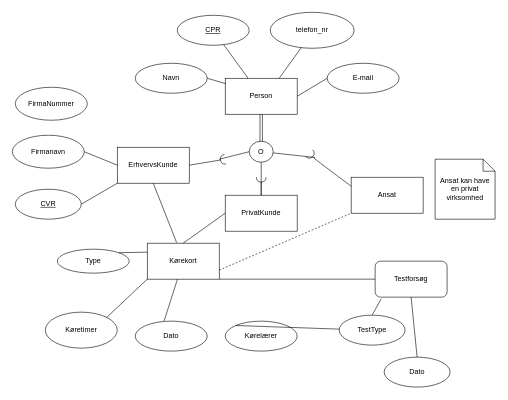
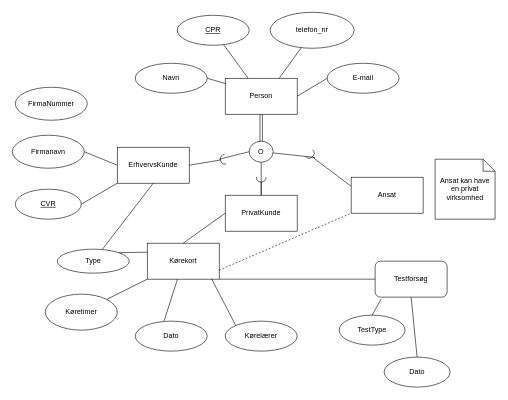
  <mxCell id="0" />
  <mxCell id="1" parent="0" />
  <mxCell id="2" value="Person" style="rounded=0;whiteSpace=wrap;html=1;" vertex="1" parent="1"><mxGeometry x="375" y="130" width="120" height="60" as="geometry" /></mxCell>
  <mxCell id="3" value="Navn" style="ellipse;whiteSpace=wrap;html=1;" vertex="1" parent="1"><mxGeometry x="225" y="105" width="120" height="50" as="geometry" /></mxCell>
  <mxCell id="4" value="&lt;u&gt;CPR&lt;/u&gt;" style="ellipse;whiteSpace=wrap;html=1;" vertex="1" parent="1"><mxGeometry x="295" y="25" width="120" height="50" as="geometry" /></mxCell>
  <mxCell id="5" value="telefon_nr" style="ellipse;whiteSpace=wrap;html=1;" vertex="1" parent="1"><mxGeometry x="450" y="20" width="140" height="60" as="geometry" /></mxCell>
  <mxCell id="6" value="E-mail" style="ellipse;whiteSpace=wrap;html=1;" vertex="1" parent="1"><mxGeometry x="545" y="105" width="120" height="50" as="geometry" /></mxCell>
  <mxCell id="7" value="PrivatKunde" style="rounded=0;whiteSpace=wrap;html=1;" vertex="1" parent="1"><mxGeometry x="375" y="325" width="120" height="60" as="geometry" /></mxCell>
  <mxCell id="8" value="ErhvervsKunde" style="rounded=0;whiteSpace=wrap;html=1;" vertex="1" parent="1"><mxGeometry x="195" y="245" width="120" height="60" as="geometry" /></mxCell>
  <mxCell id="9" value="Ansat" style="rounded=0;whiteSpace=wrap;html=1;" vertex="1" parent="1"><mxGeometry x="585" y="295" width="120" height="60" as="geometry" /></mxCell>
  <mxCell id="10" value="&lt;u&gt;CVR&lt;/u&gt;" style="ellipse;whiteSpace=wrap;html=1;" vertex="1" parent="1"><mxGeometry x="25" y="315" width="110" height="50" as="geometry" /></mxCell>
  <mxCell id="11" value="Firmanavn" style="ellipse;whiteSpace=wrap;html=1;" vertex="1" parent="1"><mxGeometry x="20" y="225" width="120" height="55" as="geometry" /></mxCell>
  <mxCell id="12" value="FirmaNummer" style="ellipse;whiteSpace=wrap;html=1;" vertex="1" parent="1"><mxGeometry x="25" y="145" width="120" height="55" as="geometry" /></mxCell>
  <mxCell id="13" value="Kørekort" style="rounded=0;whiteSpace=wrap;html=1;" vertex="1" parent="1"><mxGeometry x="245" y="405" width="120" height="60" as="geometry" /></mxCell>
  <mxCell id="14" value="Type" style="ellipse;whiteSpace=wrap;html=1;" vertex="1" parent="1"><mxGeometry x="95" y="415" width="120" height="40" as="geometry" /></mxCell>
  <mxCell id="15" value="Dato" style="ellipse;whiteSpace=wrap;html=1;" vertex="1" parent="1"><mxGeometry x="225" y="535" width="120" height="50" as="geometry" /></mxCell>
  <mxCell id="16" value="Kørelærer" style="ellipse;whiteSpace=wrap;html=1;" vertex="1" parent="1"><mxGeometry x="375" y="535" width="120" height="50" as="geometry" /></mxCell>
  <mxCell id="17" value="Testforsøg" style="rounded=1;whiteSpace=wrap;html=1;" vertex="1" parent="1"><mxGeometry x="625" y="435" width="120" height="60" as="geometry" /></mxCell>
  <mxCell id="18" value="TestType" style="ellipse;whiteSpace=wrap;html=1;" vertex="1" parent="1"><mxGeometry x="565" y="525" width="110" height="50" as="geometry" /></mxCell>
  <mxCell id="19" value="Dato" style="ellipse;whiteSpace=wrap;html=1;" vertex="1" parent="1"><mxGeometry x="640" y="595" width="110" height="50" as="geometry" /></mxCell>
- <mxCell id="20" value="Køretimer" style="ellipse;whiteSpace=wrap;html=1;" vertex="1" parent="1"><mxGeometry x="75" y="520" width="120" height="60" as="geometry" /></mxCell>
+ <mxCell id="20" value="Køretimer" style="ellipse;whiteSpace=wrap;html=1;" vertex="1" parent="1"><mxGeometry x="75" y="490" width="120" height="60" as="geometry" /></mxCell>
  <mxCell id="21" value="" style="endArrow=none;html=1;" edge="1" parent="1" source="2" target="4"><mxGeometry width="50" height="50" relative="1" as="geometry"><mxPoint x="375" y="125" as="sourcePoint" /><mxPoint x="425" y="75" as="targetPoint" /></mxGeometry></mxCell>
  <mxCell id="22" value="" style="endArrow=none;html=1;entryX=1;entryY=0.5;entryDx=0;entryDy=0;exitX=0.008;exitY=0.15;exitDx=0;exitDy=0;exitPerimeter=0;" edge="1" parent="1" source="2" target="3"><mxGeometry width="50" height="50" relative="1" as="geometry"><mxPoint x="423.182" y="140" as="sourcePoint" /><mxPoint x="382.4" y="83.926" as="targetPoint" /></mxGeometry></mxCell>
  <mxCell id="23" value="" style="endArrow=none;html=1;entryX=0.371;entryY=0.983;entryDx=0;entryDy=0;entryPerimeter=0;exitX=0.75;exitY=0;exitDx=0;exitDy=0;" edge="1" parent="1" source="2" target="5"><mxGeometry width="50" height="50" relative="1" as="geometry"><mxPoint x="433.182" y="150" as="sourcePoint" /><mxPoint x="392.4" y="93.926" as="targetPoint" /></mxGeometry></mxCell>
  <mxCell id="24" value="" style="endArrow=none;html=1;entryX=0;entryY=0.5;entryDx=0;entryDy=0;exitX=1;exitY=0.5;exitDx=0;exitDy=0;" edge="1" parent="1" source="2" target="6"><mxGeometry width="50" height="50" relative="1" as="geometry"><mxPoint x="443.182" y="160" as="sourcePoint" /><mxPoint x="402.4" y="103.926" as="targetPoint" /></mxGeometry></mxCell>
  <mxCell id="25" value="" style="endArrow=none;html=1;entryX=1;entryY=0.5;entryDx=0;entryDy=0;exitX=0;exitY=0.5;exitDx=0;exitDy=0;" edge="1" parent="1" source="8" target="11"><mxGeometry width="50" height="50" relative="1" as="geometry"><mxPoint x="225.002" y="245" as="sourcePoint" /><mxPoint x="184.22" y="188.926" as="targetPoint" /></mxGeometry></mxCell>
  <mxCell id="26" value="" style="endArrow=none;html=1;entryX=1;entryY=0.5;entryDx=0;entryDy=0;exitX=0;exitY=1;exitDx=0;exitDy=0;" edge="1" parent="1" source="8" target="10"><mxGeometry width="50" height="50" relative="1" as="geometry"><mxPoint x="235.002" y="255" as="sourcePoint" /><mxPoint x="194.22" y="198.926" as="targetPoint" /></mxGeometry></mxCell>
  <mxCell id="27" value="" style="endArrow=none;html=1;exitX=0;exitY=0.25;exitDx=0;exitDy=0;entryX=1;entryY=0;entryDx=0;entryDy=0;" edge="1" parent="1" source="13" target="14"><mxGeometry width="50" height="50" relative="1" as="geometry"><mxPoint x="255" y="370" as="sourcePoint" /><mxPoint x="195" y="395" as="targetPoint" /></mxGeometry></mxCell>
  <mxCell id="28" value="" style="endArrow=none;html=1;entryX=0.4;entryY=0;entryDx=0;entryDy=0;entryPerimeter=0;" edge="1" parent="1" source="13" target="15"><mxGeometry width="50" height="50" relative="1" as="geometry"><mxPoint x="275" y="390" as="sourcePoint" /><mxPoint x="215" y="415" as="targetPoint" /></mxGeometry></mxCell>
- <mxCell id="29" value="" style="endArrow=none;html=1;exitX=0;exitY=0;exitDx=0;exitDy=0;" edge="1" parent="1" source="16" target="18"><mxGeometry width="50" height="50" relative="1" as="geometry"><mxPoint x="285" y="400" as="sourcePoint" /><mxPoint x="225" y="425" as="targetPoint" /></mxGeometry></mxCell>
+ <mxCell id="29" value="" style="endArrow=none;html=1;exitX=0;exitY=0;exitDx=0;exitDy=0;entryX=0.892;entryY=0.983;entryDx=0;entryDy=0;entryPerimeter=0;" edge="1" parent="1" source="16" target="13"><mxGeometry width="50" height="50" relative="1" as="geometry"><mxPoint x="285" y="400" as="sourcePoint" /><mxPoint x="225" y="425" as="targetPoint" /></mxGeometry></mxCell>
  <mxCell id="30" value="" style="endArrow=none;html=1;exitX=0.5;exitY=0;exitDx=0;exitDy=0;entryX=0.083;entryY=1.05;entryDx=0;entryDy=0;entryPerimeter=0;" edge="1" parent="1" source="18" target="17"><mxGeometry width="50" height="50" relative="1" as="geometry"><mxPoint x="465.534" y="525.002" as="sourcePoint" /><mxPoint x="425" y="446.66" as="targetPoint" /></mxGeometry></mxCell>
  <mxCell id="31" value="" style="endArrow=none;html=1;exitX=0.5;exitY=0;exitDx=0;exitDy=0;entryX=0.5;entryY=1;entryDx=0;entryDy=0;" edge="1" parent="1" source="19" target="17"><mxGeometry width="50" height="50" relative="1" as="geometry"><mxPoint x="475.534" y="535.002" as="sourcePoint" /><mxPoint x="435" y="456.66" as="targetPoint" /></mxGeometry></mxCell>
  <mxCell id="32" value="" style="shape=link;html=1;" edge="1" parent="1" source="2"><mxGeometry width="100" relative="1" as="geometry"><mxPoint x="395" y="375" as="sourcePoint" /><mxPoint x="435" y="245" as="targetPoint" /></mxGeometry></mxCell>
  <mxCell id="33" value="O" style="ellipse;whiteSpace=wrap;html=1;" vertex="1" parent="1"><mxGeometry x="415" y="235" width="40" height="35" as="geometry" /></mxCell>
  <mxCell id="34" value="" style="endArrow=none;html=1;" edge="1" parent="1" source="33"><mxGeometry width="50" height="50" relative="1" as="geometry"><mxPoint x="465" y="262.08" as="sourcePoint" /><mxPoint x="525" y="262.08" as="targetPoint" /></mxGeometry></mxCell>
  <mxCell id="35" value="" style="endArrow=none;html=1;entryX=0.5;entryY=1;entryDx=0;entryDy=0;exitX=0.5;exitY=0;exitDx=0;exitDy=0;" edge="1" parent="1" source="7" target="33"><mxGeometry width="50" height="50" relative="1" as="geometry"><mxPoint x="355" y="305" as="sourcePoint" /><mxPoint x="405" y="255" as="targetPoint" /></mxGeometry></mxCell>
  <mxCell id="36" value="" style="endArrow=halfCircle;html=1;exitX=0;exitY=0.25;exitDx=0;exitDy=0;endFill=0;" edge="1" parent="1" source="9"><mxGeometry width="50" height="50" relative="1" as="geometry"><mxPoint x="365" y="315" as="sourcePoint" /><mxPoint x="515" y="255" as="targetPoint" /><Array as="points"><mxPoint x="525" y="265" /></Array></mxGeometry></mxCell>
  <mxCell id="37" value="" style="endArrow=halfCircle;html=1;exitX=1;exitY=0.5;exitDx=0;exitDy=0;endFill=0;" edge="1" parent="1" source="8"><mxGeometry width="50" height="50" relative="1" as="geometry"><mxPoint x="415" y="252" as="sourcePoint" /><mxPoint x="375" y="265" as="targetPoint" /></mxGeometry></mxCell>
  <mxCell id="38" value="" style="endArrow=none;html=1;entryX=0;entryY=0.5;entryDx=0;entryDy=0;" edge="1" parent="1" target="33"><mxGeometry width="50" height="50" relative="1" as="geometry"><mxPoint x="365" y="265" as="sourcePoint" /><mxPoint x="525" y="263" as="targetPoint" /></mxGeometry></mxCell>
  <mxCell id="39" value="" style="endArrow=halfCircle;html=1;endFill=0;" edge="1" parent="1"><mxGeometry width="50" height="50" relative="1" as="geometry"><mxPoint x="435" y="325" as="sourcePoint" /><mxPoint x="435" y="295" as="targetPoint" /></mxGeometry></mxCell>
  <mxCell id="40" value="Ansat kan have en privat virksomhed" style="shape=note;size=20;whiteSpace=wrap;html=1;" vertex="1" parent="1"><mxGeometry x="725" y="265" width="100" height="100" as="geometry" /></mxCell>
- <mxCell id="41" value="" style="endArrow=none;html=1;entryX=0.408;entryY=-0.017;entryDx=0;entryDy=0;exitX=0.5;exitY=1;exitDx=0;exitDy=0;entryPerimeter=0;" edge="1" parent="1" source="8" target="13"><mxGeometry width="50" height="50" relative="1" as="geometry"><mxPoint x="205" y="315" as="sourcePoint" /><mxPoint x="145" y="350" as="targetPoint" /></mxGeometry></mxCell>
+ <mxCell id="41" value="" style="endArrow=none;html=1;exitX=0.5;exitY=1;exitDx=0;exitDy=0;" edge="1" parent="1" source="8" target="14"><mxGeometry width="50" height="50" relative="1" as="geometry"><mxPoint x="205" y="315" as="sourcePoint" /><mxPoint x="145" y="350" as="targetPoint" /></mxGeometry></mxCell>
  <mxCell id="42" value="" style="endArrow=none;html=1;entryX=0.5;entryY=0;entryDx=0;entryDy=0;exitX=0;exitY=0.5;exitDx=0;exitDy=0;" edge="1" parent="1" source="7" target="13"><mxGeometry width="50" height="50" relative="1" as="geometry"><mxPoint x="215" y="325" as="sourcePoint" /><mxPoint x="155" y="360" as="targetPoint" /></mxGeometry></mxCell>
  <mxCell id="43" value="" style="endArrow=none;html=1;entryX=0;entryY=1;entryDx=0;entryDy=0;exitX=1;exitY=0.75;exitDx=0;exitDy=0;dashed=1;" edge="1" parent="1" source="13" target="9"><mxGeometry width="50" height="50" relative="1" as="geometry"><mxPoint x="465" y="263" as="sourcePoint" /><mxPoint x="525" y="263" as="targetPoint" /></mxGeometry></mxCell>
  <mxCell id="44" value="" style="endArrow=none;html=1;entryX=1;entryY=0;entryDx=0;entryDy=0;exitX=0;exitY=1;exitDx=0;exitDy=0;" edge="1" parent="1" source="13" target="20"><mxGeometry width="50" height="50" relative="1" as="geometry"><mxPoint x="305.4" y="475" as="sourcePoint" /><mxPoint x="283" y="545" as="targetPoint" /></mxGeometry></mxCell>
  <mxCell id="45" value="" style="endArrow=none;html=1;entryX=0;entryY=0.5;entryDx=0;entryDy=0;exitX=1;exitY=1;exitDx=0;exitDy=0;" edge="1" parent="1" source="13" target="17"><mxGeometry width="50" height="50" relative="1" as="geometry"><mxPoint x="315.4" y="485" as="sourcePoint" /><mxPoint x="293" y="555" as="targetPoint" /></mxGeometry></mxCell>
